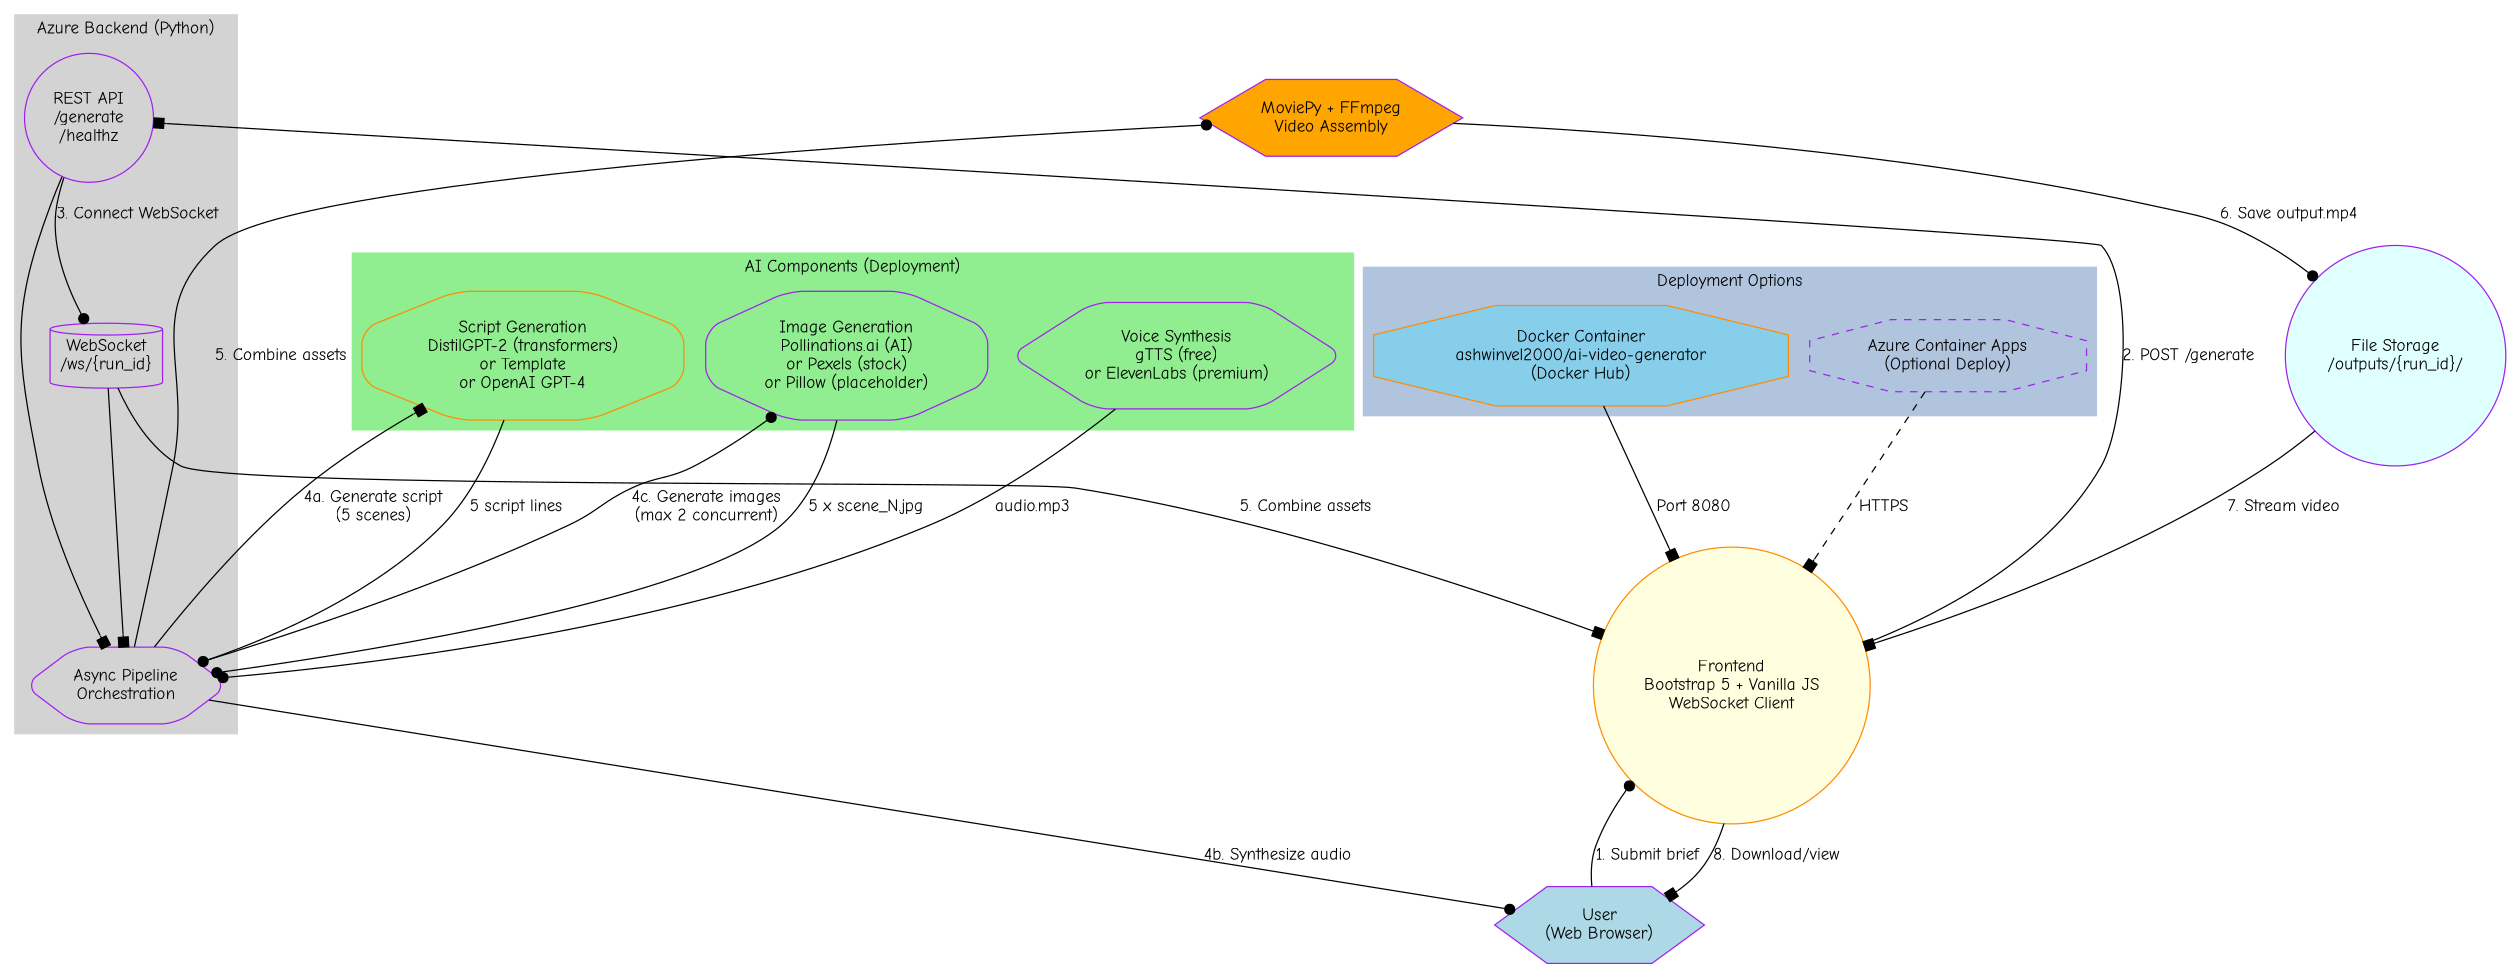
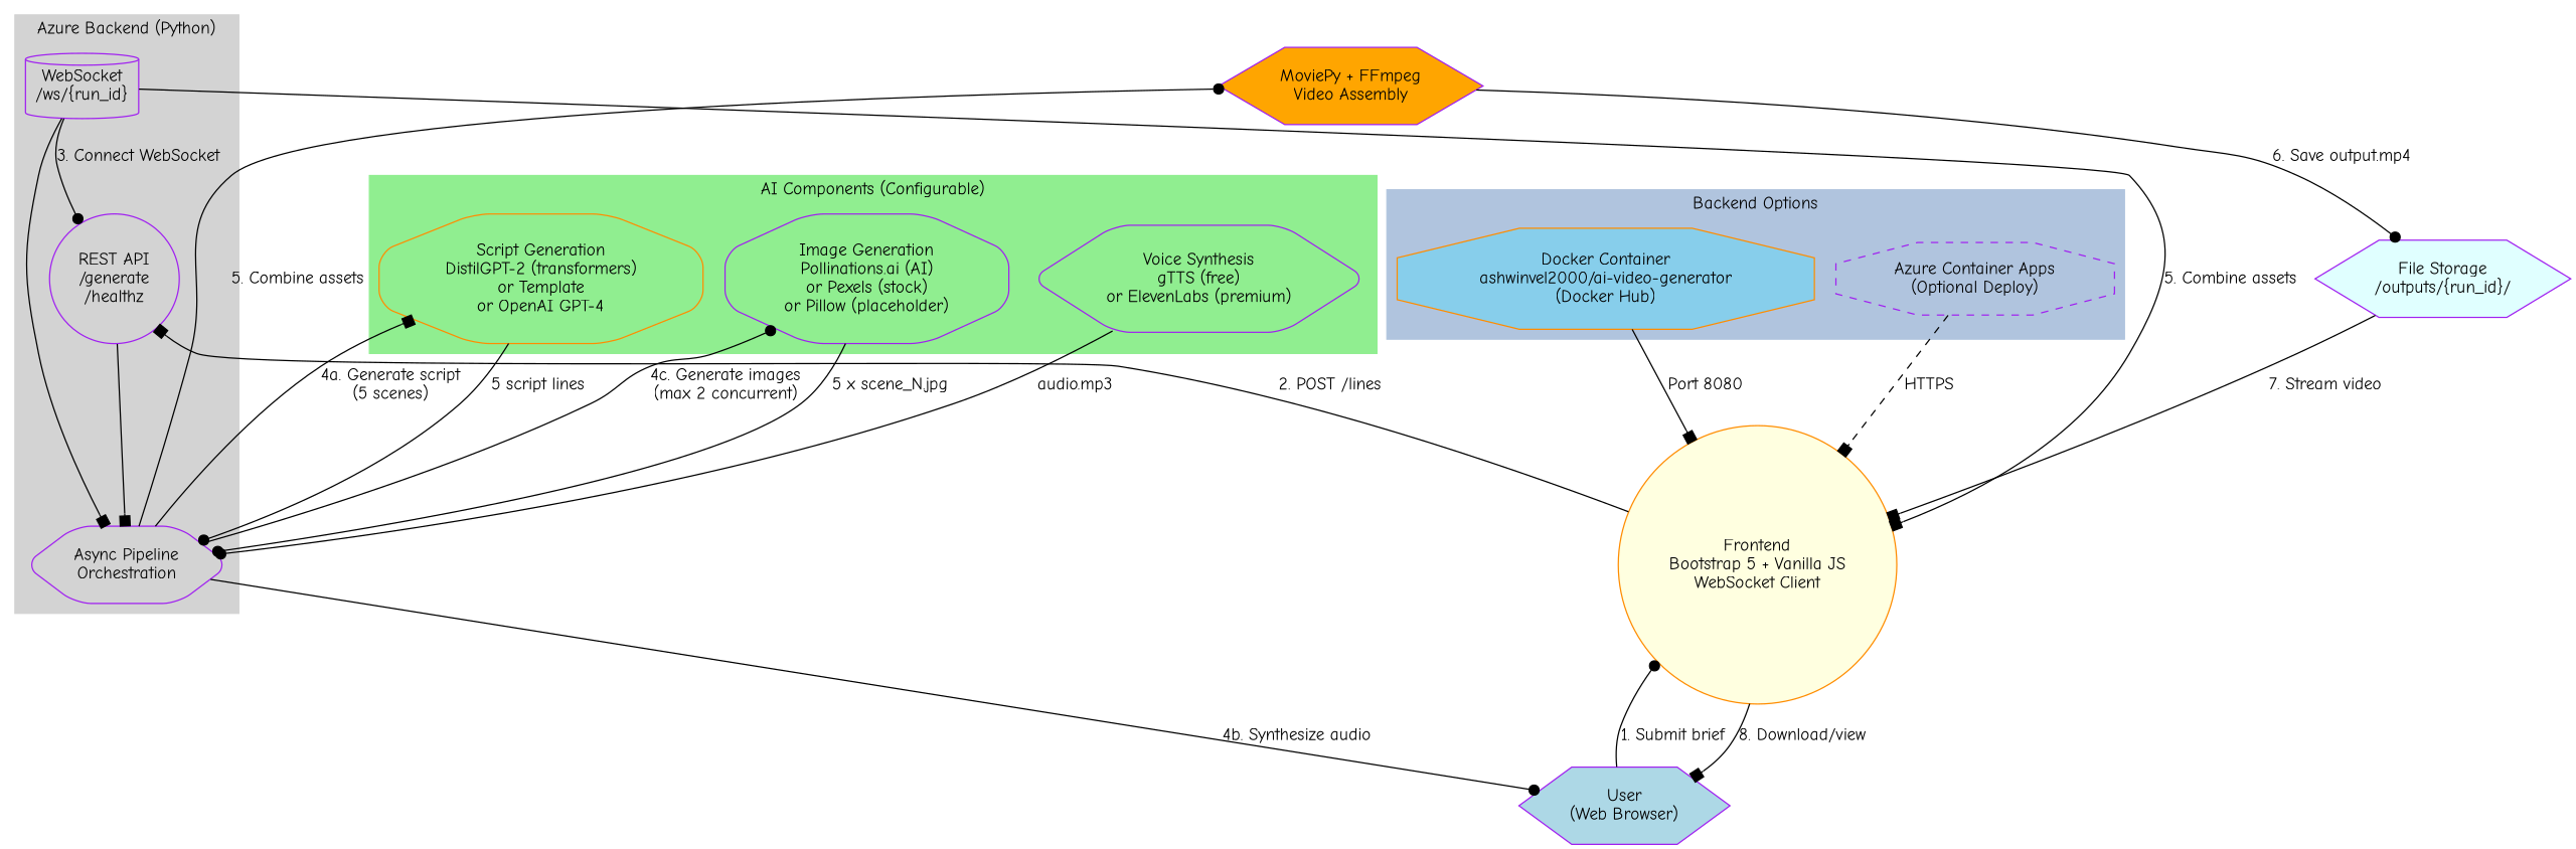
  digraph {
    fontname="Comic Neue"
    rankdir=TB
    node [color=purple fontname="Comic Neue" shape=octagon style=rounded]
    edge [arrowhead=box fontname="Comic Neue"]
    n1 [color=darkorange fillcolor=skyblue label="Docker Container\nashwinvel2000/ai-video-generator\n(Docker Hub)" style=filled]
    n2 [fillcolor=lightblue label="Azure Container Apps\n(Optional Deploy)" style=dashed]
    n3 [label="REST API\n/generate\n/healthz" shape=circle]
    n4 [label="Async Pipeline\nOrchestration" shape=hexagon]
    n5 [label="WebSocket\n/ws/{run_id}" shape=cylinder]
    n6 [color=darkorange label="Script Generation\nDistilGPT-2 (transformers)\nor Template\nor OpenAI GPT-4"]
    n7 [label="Voice Synthesis\ngTTS (free)\nor ElevenLabs (premium)" shape=hexagon]
    n8 [label="Image Generation\nPollinations.ai (AI)\nor Pexels (stock)\nor Pillow (placeholder)"]
    n9 [color=darkorange fillcolor=lightyellow label="Frontend\nBootstrap 5 + Vanilla JS\nWebSocket Client" shape=circle style=filled]
    n10 [fillcolor=lightblue label="User\n(Web Browser)" shape=hexagon style=filled]
    n11 [fillcolor=orange label="MoviePy + FFmpeg\nVideo Assembly" shape=hexagon style=filled]
-   n12 [fillcolor=lightcyan label="File Storage\n/outputs/{run_id}/" shape=circle style=filled]
+   n12 [fillcolor=lightcyan label="File Storage\n/outputs/{run_id}/" shape=hexagon style=filled]
    subgraph cluster_1 {
      color=lightsteelblue
-     label="Deployment Options"
+     label="Backend Options"
      style=filled
      n1
      n2
    }
    subgraph cluster_2 {
      color=lightgrey
      label="Azure Backend (Python)"
      style=filled
      n3
      n4
      n5
    }
    subgraph cluster_3 {
      color=lightgreen
-     label="AI Components (Deployment)"
+     label="AI Components (Configurable)"
      style=filled
      n6
      n7
      n8
    }
    n1 -> n9 [label="Port 8080"]
    n2 -> n9 [label=HTTPS style=dashed]
    n3 -> n4
-   n3 -> n5 [arrowhead=dot label="3. Connect WebSocket"]
+   n5 -> n3 [arrowhead=dot label="3. Connect WebSocket"]
    n4 -> n6 [label="4a. Generate script\n(5 scenes)"]
    n4 -> n8 [arrowhead=dot label="4c. Generate images\n(max 2 concurrent)"]
    n4 -> n10 [arrowhead=dot label="4b. Synthesize audio"]
    n4 -> n11 [arrowhead=dot label="5. Combine assets"]
    n5 -> n4
    n5 -> n9 [label="5. Combine assets"]
    n6 -> n4 [arrowhead=dot label="5 script lines"]
    n7 -> n4 [arrowhead=dot label="audio.mp3"]
    n8 -> n4 [arrowhead=dot label="5 x scene_N.jpg"]
-   n9 -> n3 [label="2. POST /generate"]
+   n9 -> n3 [label="2. POST /lines"]
    n9 -> n10 [label="8. Download/view"]
    n10 -> n9 [arrowhead=dot label="1. Submit brief"]
    n11 -> n12 [arrowhead=dot label="6. Save output.mp4"]
    n12 -> n9 [label="7. Stream video"]
  }
